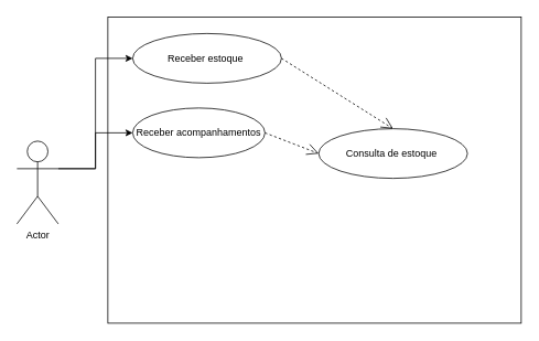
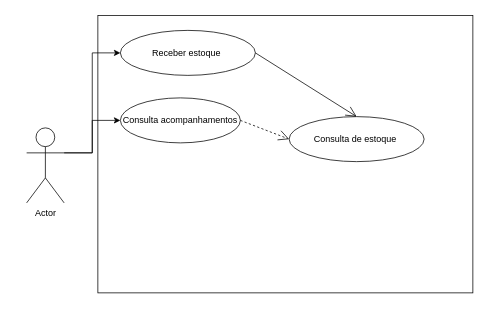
  <mxCell id="0" />
  <mxCell id="1" parent="0" />
  <mxCell id="2" value="" style="rounded=0;whiteSpace=wrap;html=1;" vertex="1" parent="1"><mxGeometry x="130" y="20" width="500" height="370" as="geometry" /></mxCell>
  <mxCell id="3" style="edgeStyle=orthogonalEdgeStyle;rounded=0;orthogonalLoop=1;jettySize=auto;html=1;exitX=1;exitY=0.333;exitDx=0;exitDy=0;exitPerimeter=0;entryX=0;entryY=0.5;entryDx=0;entryDy=0;" edge="1" parent="1" source="5" target="6"><mxGeometry relative="1" as="geometry" /></mxCell>
  <mxCell id="4" style="edgeStyle=orthogonalEdgeStyle;rounded=0;orthogonalLoop=1;jettySize=auto;html=1;exitX=1;exitY=0.333;exitDx=0;exitDy=0;exitPerimeter=0;" edge="1" parent="1" source="5" target="7"><mxGeometry relative="1" as="geometry" /></mxCell>
- <mxCell id="5" value="Actor" style="shape=umlActor;verticalLabelPosition=bottom;verticalAlign=top;html=1;outlineConnect=0;" vertex="1" parent="1"><mxGeometry x="20" y="170" width="50" height="100" as="geometry" /></mxCell>
+ <mxCell id="5" value="Actor" style="shape=umlActor;verticalLabelPosition=bottom;verticalAlign=top;html=1;outlineConnect=0;" vertex="1" parent="1"><mxGeometry x="35" y="170" width="50" height="100" as="geometry" /></mxCell>
  <mxCell id="6" value="Receber estoque&amp;nbsp;" style="ellipse;whiteSpace=wrap;html=1;" vertex="1" parent="1"><mxGeometry x="160" y="40" width="180" height="60" as="geometry" /></mxCell>
- <mxCell id="7" value="Receber acompanhamentos" style="ellipse;whiteSpace=wrap;html=1;" vertex="1" parent="1"><mxGeometry x="160" y="130" width="160" height="60" as="geometry" /></mxCell>
+ <mxCell id="7" value="Consulta acompanhamentos" style="ellipse;whiteSpace=wrap;html=1;" vertex="1" parent="1"><mxGeometry x="160" y="130" width="160" height="60" as="geometry" /></mxCell>
  <mxCell id="8" value="Consulta de estoque&amp;nbsp;" style="ellipse;whiteSpace=wrap;html=1;" vertex="1" parent="1"><mxGeometry x="385" y="155" width="180" height="60" as="geometry" /></mxCell>
  <mxCell id="9" value="" style="endArrow=open;endSize=12;dashed=1;html=1;rounded=0;exitX=1;exitY=0.5;exitDx=0;exitDy=0;entryX=0;entryY=0.5;entryDx=0;entryDy=0;" edge="1" parent="1" source="7" target="8"><mxGeometry x="-0.008" width="160" relative="1" as="geometry"><mxPoint x="290" y="204.5" as="sourcePoint" /><mxPoint x="360" y="205" as="targetPoint" /><mxPoint as="offset" /></mxGeometry></mxCell>
- <mxCell id="10" value="" style="endArrow=open;endSize=12;dashed=1;html=1;rounded=0;exitX=1;exitY=0.5;exitDx=0;exitDy=0;entryX=0.5;entryY=0;entryDx=0;entryDy=0;" edge="1" parent="1" source="6" target="8"><mxGeometry x="-0.008" width="160" relative="1" as="geometry"><mxPoint x="345" y="130" as="sourcePoint" /><mxPoint x="415" y="130" as="targetPoint" /><mxPoint as="offset" /></mxGeometry></mxCell>
+ <mxCell id="10" value="" style="endArrow=open;endSize=12;dashed=0;html=1;rounded=0;exitX=1;exitY=0.5;exitDx=0;exitDy=0;entryX=0.5;entryY=0;entryDx=0;entryDy=0;" edge="1" parent="1" source="6" target="8"><mxGeometry x="-0.008" width="160" relative="1" as="geometry"><mxPoint x="345" y="130" as="sourcePoint" /><mxPoint x="415" y="130" as="targetPoint" /><mxPoint as="offset" /></mxGeometry></mxCell>
